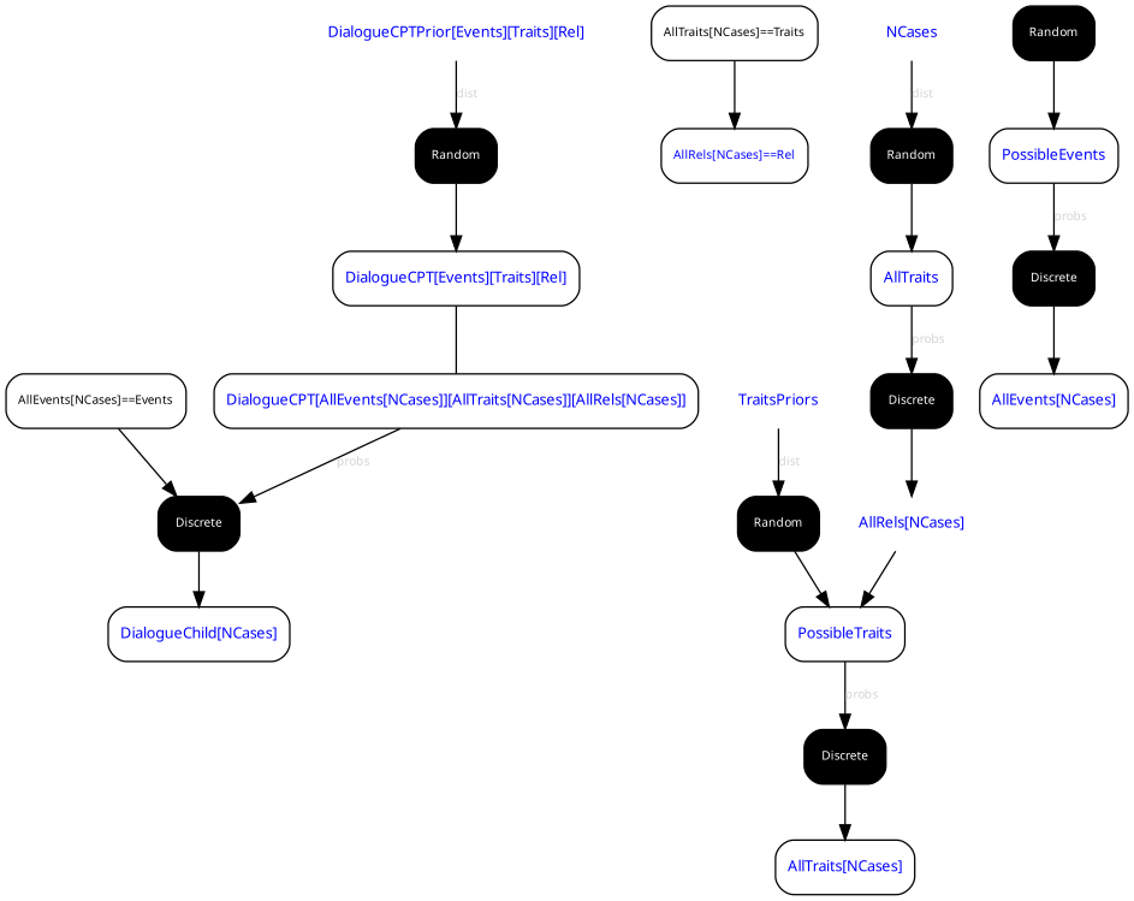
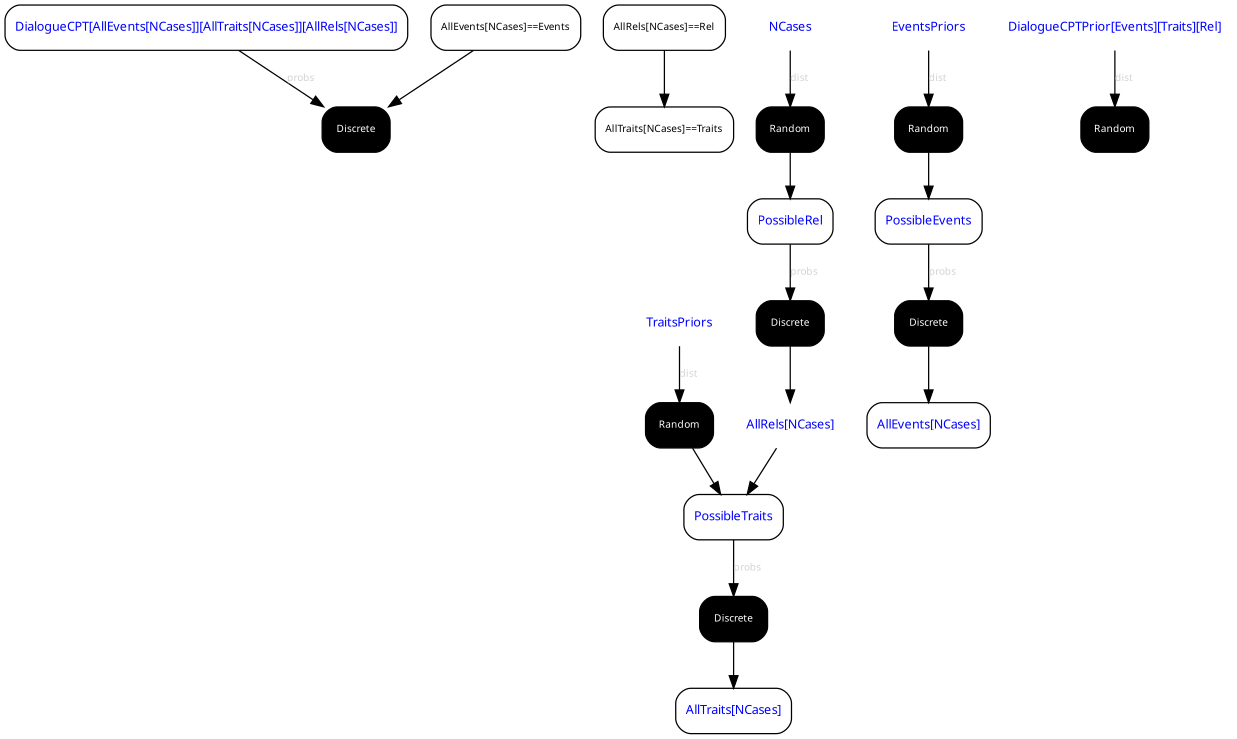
  digraph {
    fontname="Noto Sans"
    node [fillcolor=transparent fontcolor="#0000FF" fontname="Noto Sans" fontsize=10 shape=box style="filled, rounded"]
    edge [arrowtail=none fontcolor="#D3D3D3" fontname="Noto Sans" fontsize=8]
    n1 [label="DialogueCPT[AllEvents[NCases]][AllTraits[NCases]][AllRels[NCases]]"]
    n2 [fillcolor="#000000" fontcolor="#FFFFFF" fontsize=8 label=Discrete]
-   n3 [label="DialogueChild[NCases]"]
    n4 [fontcolor="#000000" fontsize=8 label="AllEvents[NCases]==Events"]
    n5 [fontcolor="#000000" fontsize=8 label="AllTraits[NCases]==Traits"]
-   n6 [fontsize=8 label="AllRels[NCases]==Rel"]
+   n6 [fontcolor="#000000" fontsize=8 label="AllRels[NCases]==Rel"]
    n7 [label="AllRels[NCases]" shape=none]
    n8 [label=PossibleTraits]
    n9 [label="AllTraits[NCases]"]
    n10 [label="AllEvents[NCases]"]
    n11 [label=PossibleEvents]
    n12 [fillcolor="#000000" fontcolor="#FFFFFF" fontsize=8 label=Discrete]
+   n13 [label=EventsPriors shape=none]
    n14 [fillcolor="#000000" fontcolor="#FFFFFF" fontsize=8 label=Random]
    n15 [fillcolor="#000000" fontcolor="#FFFFFF" fontsize=8 label=Discrete]
    n16 [label=TraitsPriors shape=none]
    n17 [fillcolor="#000000" fontcolor="#FFFFFF" fontsize=8 label=Random]
-   n18 [label=AllTraits]
+   n18 [label=PossibleRel]
    n19 [fillcolor="#000000" fontcolor="#FFFFFF" fontsize=8 label=Discrete]
    n20 [label=NCases shape=none]
    n21 [fillcolor="#000000" fontcolor="#FFFFFF" fontsize=8 label=Random]
    n22 [label="DialogueCPTPrior[Events][Traits][Rel]" shape=none]
    n23 [fillcolor="#000000" fontcolor="#FFFFFF" fontsize=8 label=Random]
-   n24 [label="DialogueCPT[Events][Traits][Rel]"]
    n1 -> n2 [label=probs]
-   n2 -> n3
    n4 -> n2 [fontcolor="" fontsize=""]
-   n5 -> n6 [fontcolor="" fontsize=""]
+   n6 -> n5 [fontcolor="" fontsize=""]
    n7 -> n8 [fontcolor="" fontsize=""]
    n8 -> n15 [label=probs]
    n11 -> n12 [label=probs]
    n12 -> n10
+   n13 -> n14 [label=dist]
    n14 -> n11
    n15 -> n9
    n16 -> n17 [label=dist]
    n17 -> n8
    n18 -> n19 [label=probs]
    n19 -> n7
    n20 -> n21 [label=dist]
    n21 -> n18
    n22 -> n23 [label=dist]
-   n23 -> n24
-   n24 -> n1 [arrowhead=none fontcolor="" fontsize=""]
  }
